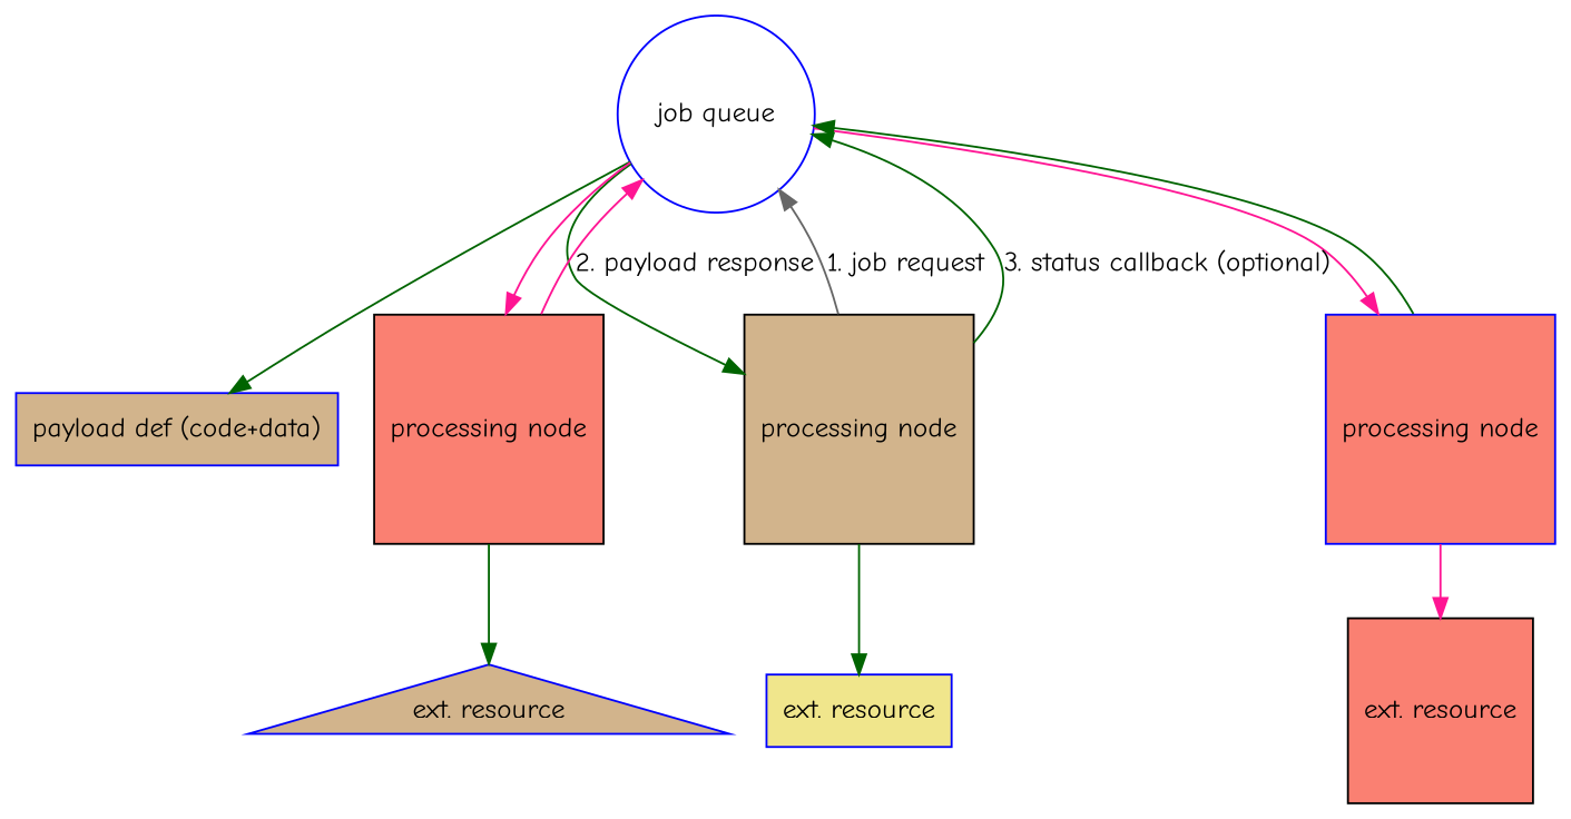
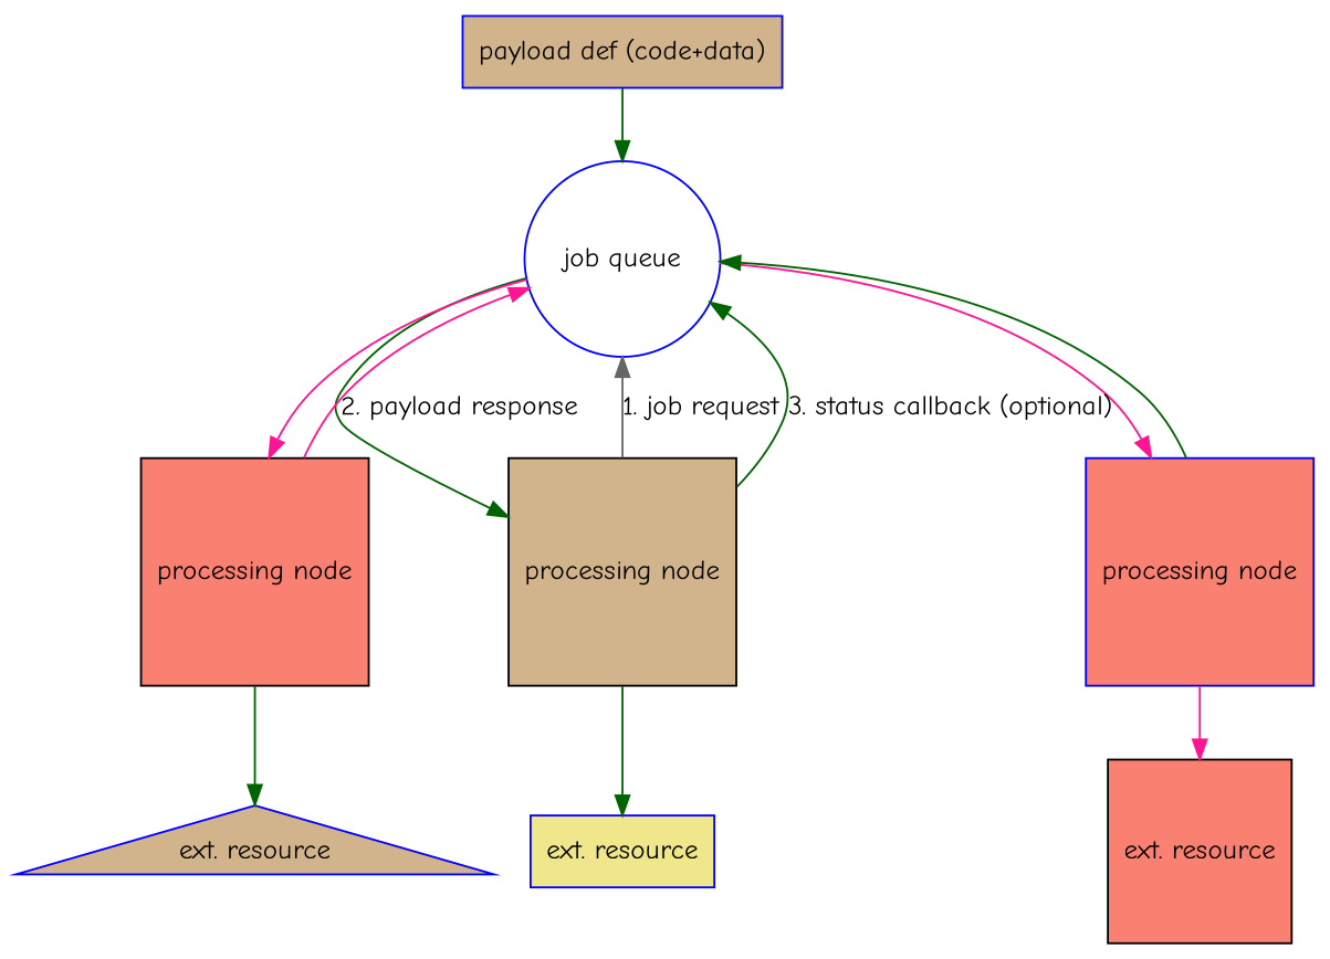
  digraph {
    IVContentOffset="-0.000000,-0.000000"
    IVFileName=vpex
    IVLastNodeNumber=9
    IVScale=0.591660
    rankdir=TB
    fontname="Comic Neue"
    node [shape=rectangle style=filled fillcolor=tan color=blue fontname="Comic Neue"]
    edge [color=darkgreen fontname="Comic Neue"]
    n1 [IVPosition="4,56" label="payload def (code+data)"]
    n2 [IVPosition="103,239" label="job queue" shape=circle fillcolor=white]
    n3 [IVPosition="181,421" label="processing node" regular=true color=black]
    n4 [IVPosition="352,408" label="processing node" regular=true fillcolor=salmon color=black]
    n5 [IVPosition="178,592" label="processing node" regular=true fillcolor=salmon]
    n6 [IVPosition="214,454" label="ext. resource" fillcolor=khaki]
    n7 [IVPosition="432,569" label="ext. resource" shape=triangle]
    n8 [IVPosition="225,590" label="ext. resource" regular=true fillcolor=salmon color=black]
-   n2 -> n1
+   n1 -> n2
    n2 -> n3 [label="2. payload response"]
    n2 -> n4 [color=deeppink]
    n2 -> n5 [color=deeppink]
    n3 -> n2 [label="1. job request" color=gray40]
    n3 -> n2 [label="3. status callback (optional)"]
    n3 -> n6
    n4 -> n2 [color=deeppink]
    n4 -> n7
    n5 -> n2
    n5 -> n8 [color=deeppink]
  }
